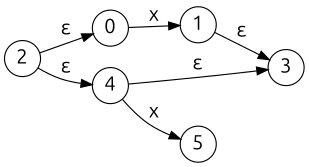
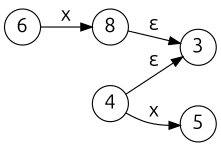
  digraph {
    fontname=Ubuntu
    rankdir=LR
    node [fixedsize=true fontname=Ubuntu fontsize=18 shape=circle]
    edge [fontname=Ubuntu fontsize=18]
-   2 [height=0.45]
-   0 [height=0.45]
+   0 [height=0.45 label=6]
    4 [height=0.45]
-   1 [height=0.45]
+   1 [height=0.45 label=8]
    3 [height=0.45]
    5 [height=0.45]
-   2 -> 0 [label="&epsilon;"]
-   2 -> 4 [label="&epsilon;"]
    0 -> 1 [label=x]
    4 -> 3 [label="&epsilon;"]
    4 -> 5 [label=x]
    1 -> 3 [label="&epsilon;"]
  }
